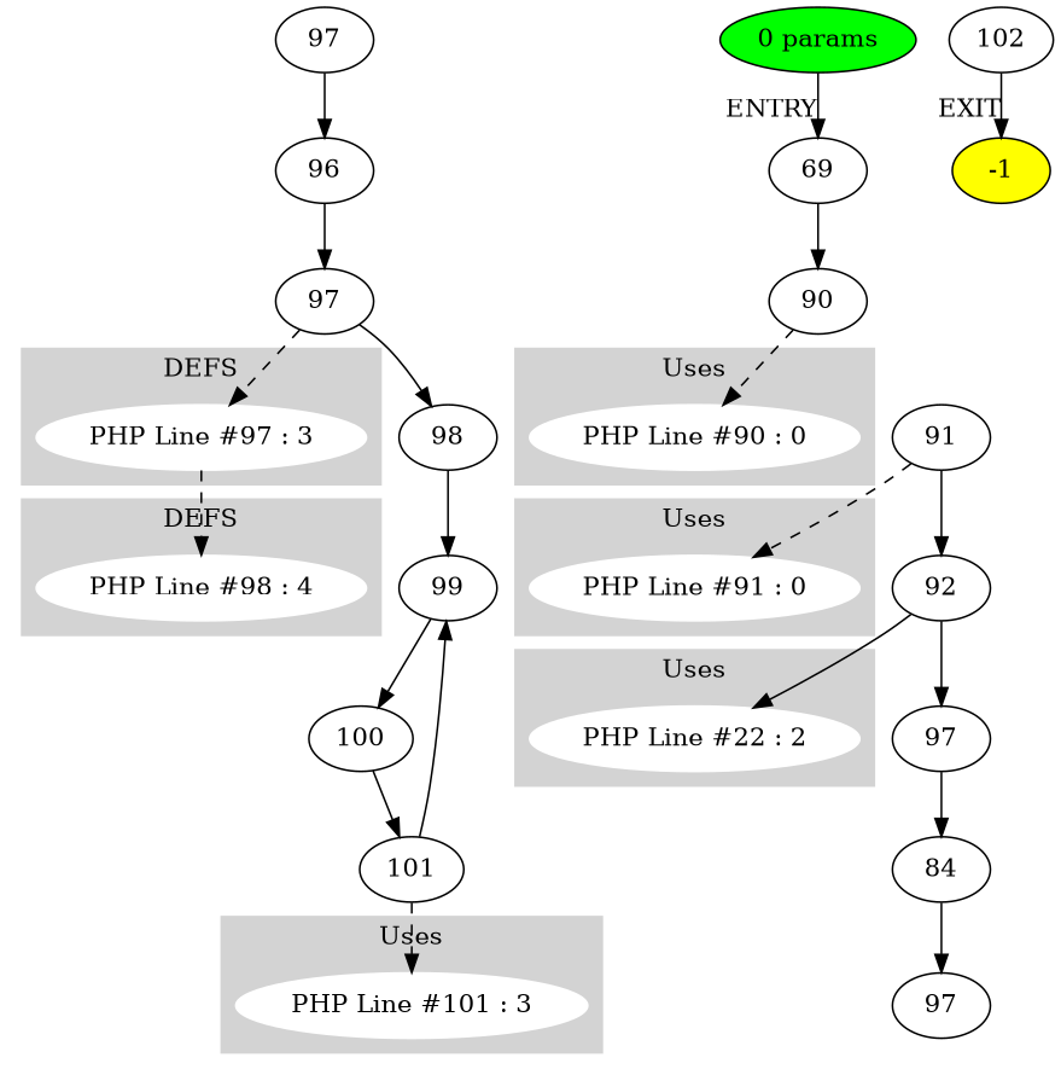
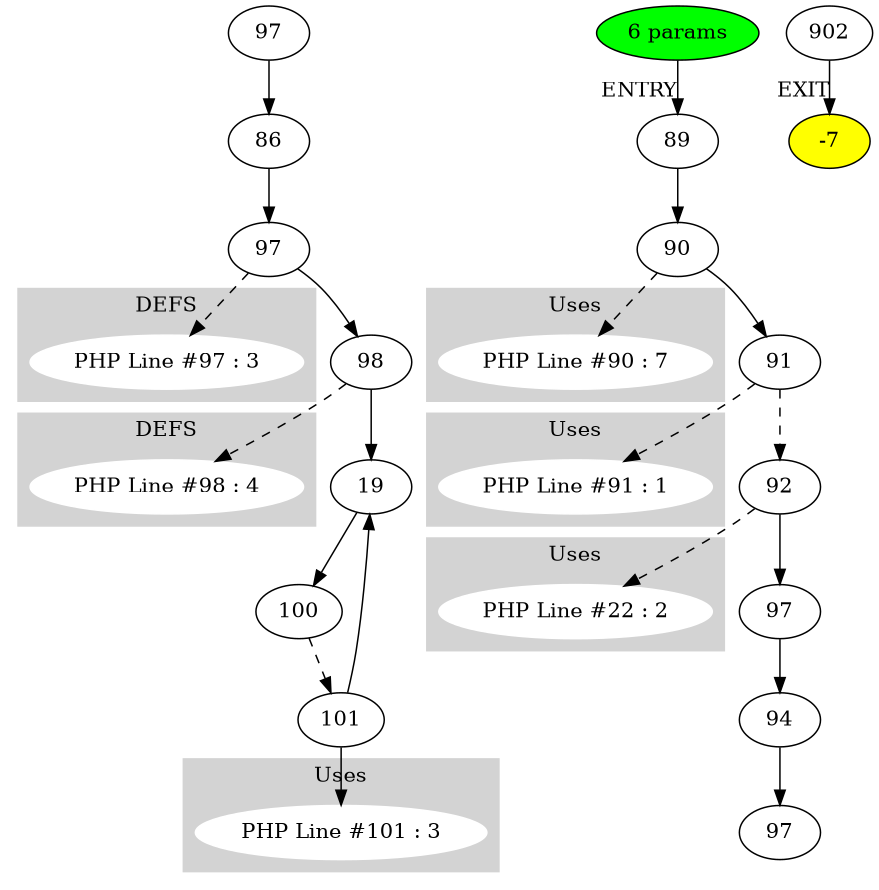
  digraph {
    n1 [color=white label="PHP Line #97 : 3" style=filled]
    n2 [color=white label="PHP Line #98 : 4" style=filled]
-   n3 [color=white label="PHP Line #90 : 0" style=filled]
-   n4 [color=white label="PHP Line #91 : 0" style=filled]
+   n3 [color=white label="PHP Line #90 : 7" style=filled]
+   n4 [color=white label="PHP Line #91 : 1" style=filled]
    n5 [color=white label="PHP Line #22 : 2" style=filled]
    n6 [color=white label="PHP Line #101 : 3" style=filled]
-   n7 [label=69]
+   n7 [label=89]
    n8 [label=90]
    n9 [label=91]
    n10 [label=92]
    n11 [label=97]
-   n12 [label=84]
+   n12 [label=94]
    n13 [label=97]
    n14 [label=97]
-   n15 [label=96]
+   n15 [label=86]
    n16 [label=97]
    n17 [label=98]
-   n18 [label=99]
+   n18 [label=19]
    n19 [label=100]
    n20 [label=101]
-   n21 [label=102]
-   -1 [fillcolor=yellow style=filled]
-   n23 [fillcolor=green label="0 params" style=filled]
+   n21 [label=902]
+   -1 [fillcolor=yellow style=filled label=-7]
+   n23 [fillcolor=green label="6 params" style=filled]
    subgraph cluster_1 {
      color=lightgrey
      label=DEFS
      style=filled
      n1
    }
    subgraph cluster_2 {
      color=lightgrey
      label=DEFS
      style=filled
      n2
    }
    subgraph cluster_3 {
      color=lightgrey
      label=Uses
      style=filled
      n3
    }
    subgraph cluster_4 {
      color=lightgrey
      label=Uses
      style=filled
      n4
    }
    subgraph cluster_5 {
      color=lightgrey
      label=Uses
      style=filled
      n5
    }
    subgraph cluster_6 {
      color=lightgrey
      label=Uses
      style=filled
      n6
    }
    n7 -> n8
    n8 -> n3 [style=dashed]
+   n8 -> n9
    n9 -> n4 [style=dashed]
-   n9 -> n10
-   n10 -> n5 [style=solid]
+   n9 -> n10 [style=dashed]
+   n10 -> n5 [style=dashed]
    n10 -> n11
    n11 -> n12
    n12 -> n13
    n14 -> n15
    n15 -> n16
    n16 -> n1 [style=dashed]
    n16 -> n17
-   n1 -> n2 [style=dashed]
+   n17 -> n2 [style=dashed]
    n17 -> n18
    n18 -> n19
-   n19 -> n20
-   n20 -> n6 [style=dashed]
+   n19 -> n20 [style=dashed]
+   n20 -> n6 [style=solid]
    n20 -> n18
    n21 -> -1 [xlabel=EXIT]
    n23 -> n7 [xlabel=ENTRY]
  }
